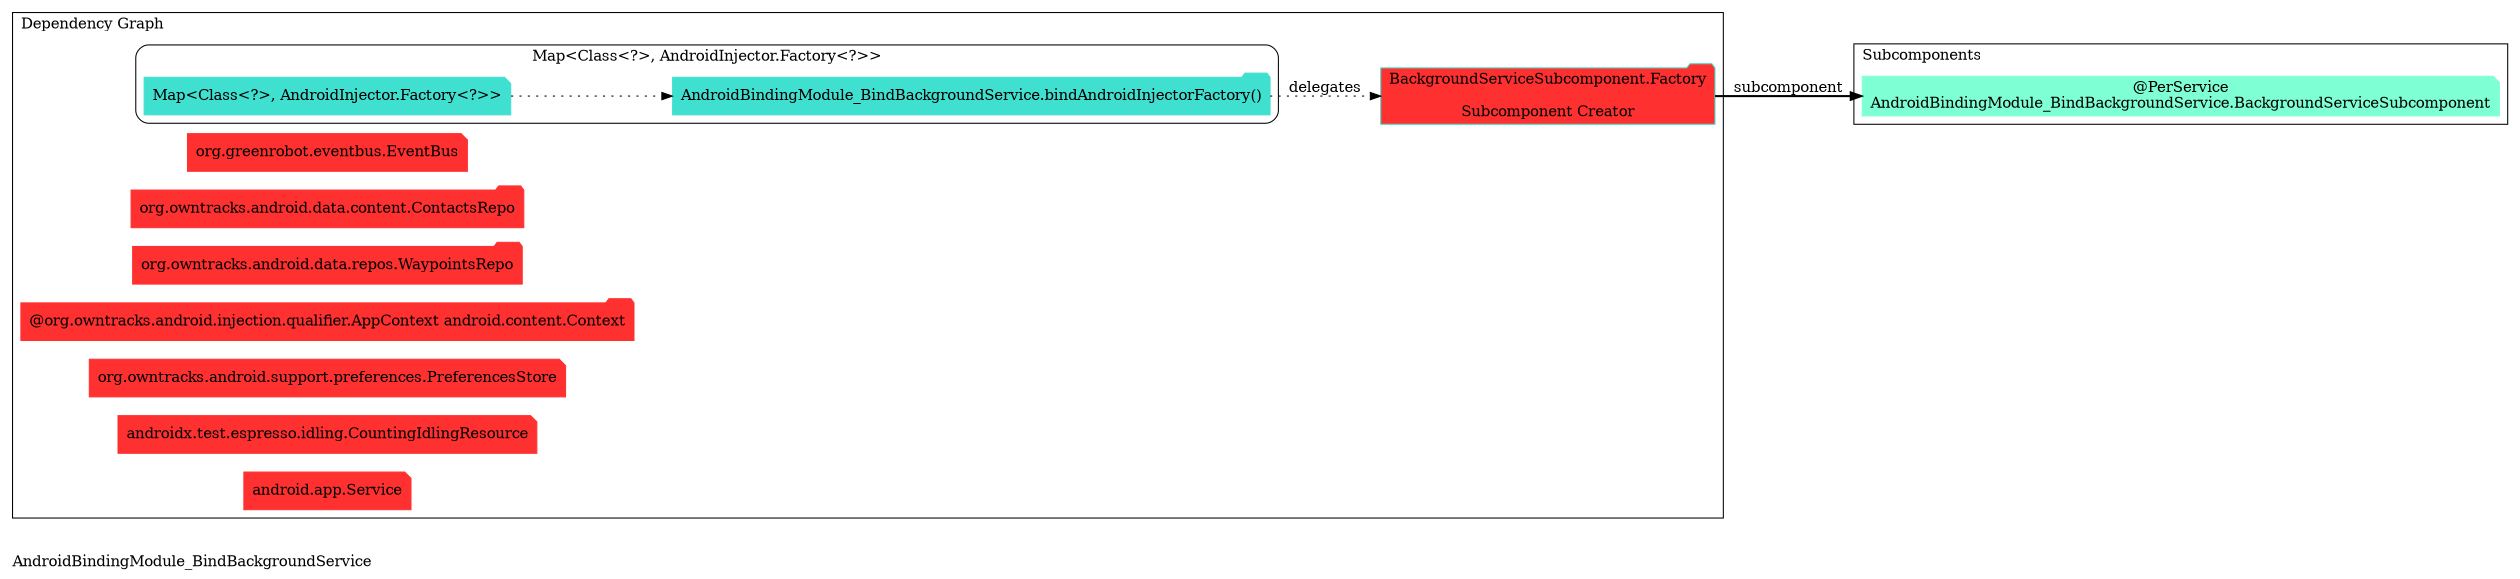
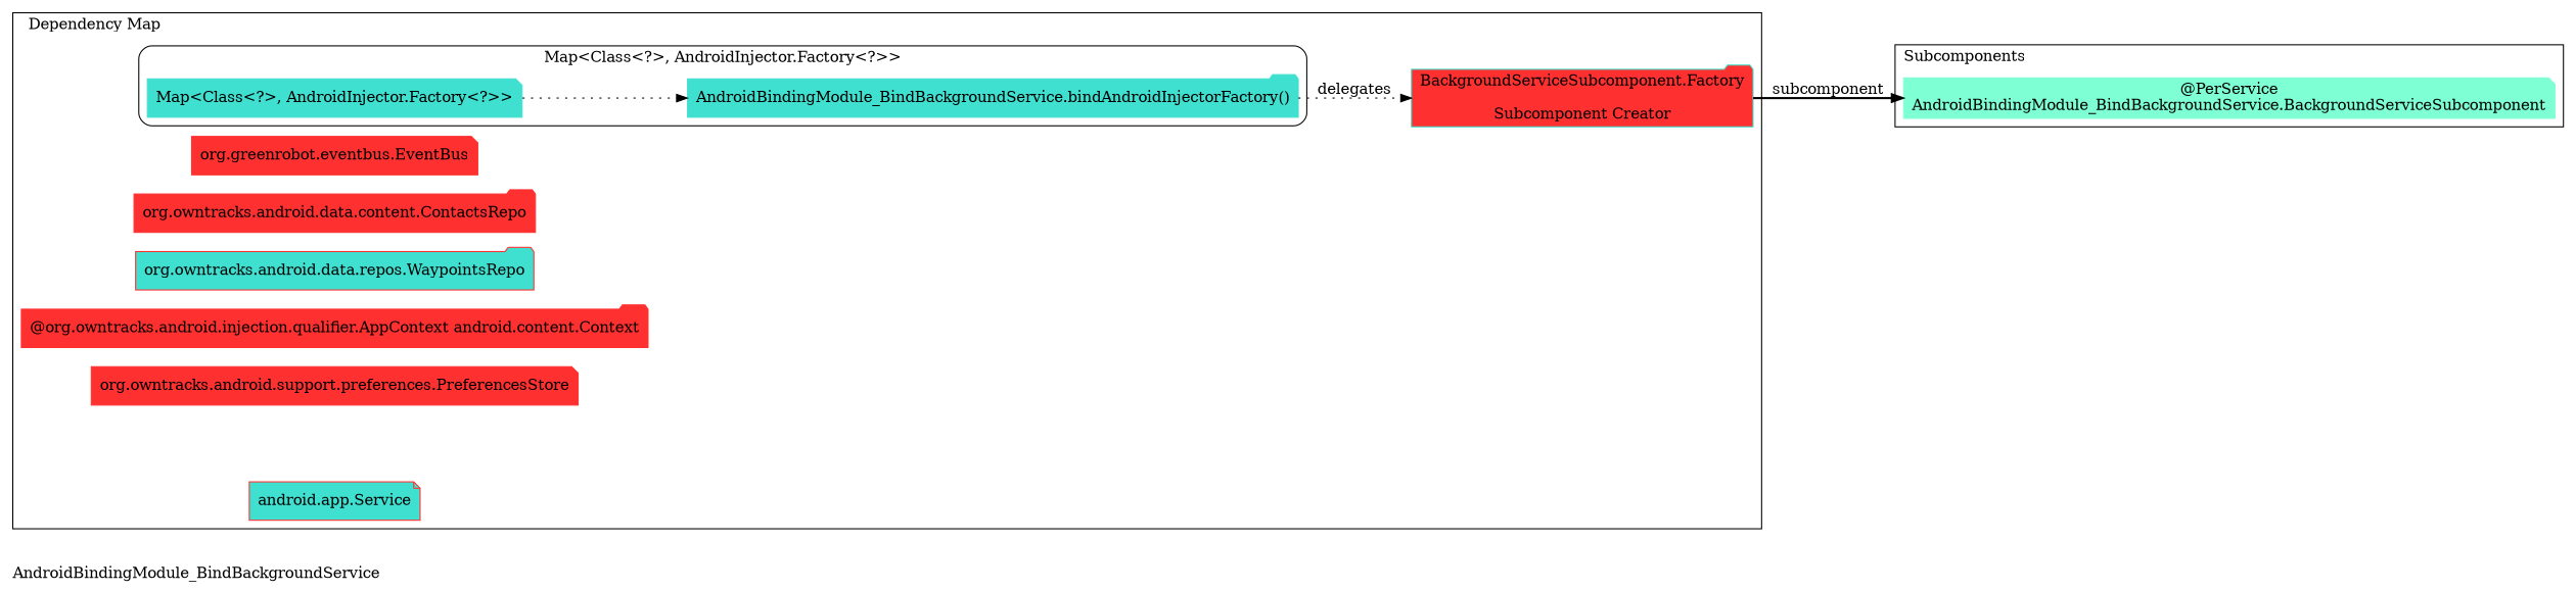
  digraph {
    compound=true
    label=AndroidBindingModule_BindBackgroundService
    labeljust=l
    rankdir=LR
    node [color=firebrick1 shape=note style=filled]
    edge [style=dotted]
    n1 [color=turquoise label="AndroidBindingModule_BindBackgroundService.bindAndroidInjectorFactory()" shape=folder]
    n2 [color=turquoise label="Map<Class<?>, AndroidInjector.Factory<?>>"]
    n3 [color=turquoise fillcolor=firebrick1 label="BackgroundServiceSubcomponent.Factory\n\nSubcomponent Creator" shape=folder]
    n4 [label="org.greenrobot.eventbus.EventBus"]
    n5 [label="org.owntracks.android.data.content.ContactsRepo" shape=folder]
-   n6 [label="org.owntracks.android.data.repos.WaypointsRepo" shape=folder]
+   n6 [label="org.owntracks.android.data.repos.WaypointsRepo" shape=folder fillcolor=turquoise]
    n7 [label="@org.owntracks.android.injection.qualifier.AppContext android.content.Context" shape=folder]
    n8 [label="org.owntracks.android.support.preferences.PreferencesStore"]
-   n9 [label="androidx.test.espresso.idling.CountingIdlingResource"]
-   n10 [label="android.app.Service"]
+   n10 [label="android.app.Service" fillcolor=turquoise]
    n11 [color=aquamarine label="@PerService\nAndroidBindingModule_BindBackgroundService.BackgroundServiceSubcomponent"]
    subgraph cluster_1 {
      label="Entry Points"
    }
    subgraph cluster_2 {
-     label="Dependency Graph"
+     label="Dependency Map"
      n3
      n4
      n5
      n6
      n7
      n8
-     n9
      n10
      subgraph cluster_3 {
        color=black
        label=<Map<Class<?>, AndroidInjector.Factory<?>>>
        labeljust=c
        style=rounded
        n1
        n2
      }
    }
    subgraph cluster_4 {
      label=Subcomponents
      shape=folder
      n11
    }
    n1 -> n3 [label=delegates]
    n2 -> n1
    n3 -> n11 [headport=w label=subcomponent style=bold]
  }
